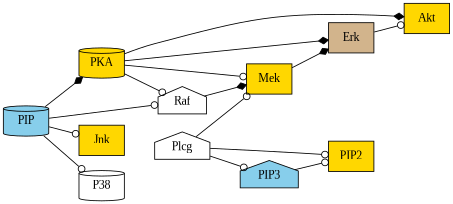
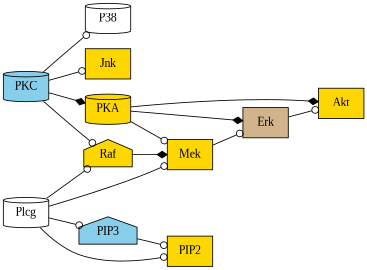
  digraph {
    fontname="Liberation Serif"
    rankdir=LR
    node [fillcolor=gold fontname="Liberation Serif" shape=box style=filled]
    edge [arrowhead=odot fontname="Liberation Serif"]
-   PKC [fillcolor=skyblue shape=cylinder label=PIP]
+   PKC [fillcolor=skyblue shape=cylinder]
    PKA [shape=cylinder]
    Jnk
    P38 [fillcolor=white shape=cylinder]
-   Raf [fillcolor=white shape=house]
+   Raf [shape=house]
    Mek
    Erk [fillcolor=tan]
    Akt
-   Plcg [fillcolor=white shape=house]
+   Plcg [fillcolor=white shape=cylinder]
    PIP3 [fillcolor=skyblue shape=house]
    PIP2
    PKC -> PKA [arrowhead=diamond]
    PKC -> Jnk
    PKC -> P38
    PKC -> Raf
-   PKA -> Raf
+   Plcg -> Raf
    PKA -> Mek
    PKA -> Erk [arrowhead=diamond]
    PKA -> Akt [arrowhead=diamond]
    Raf -> Mek [arrowhead=diamond]
-   Mek -> Erk [arrowhead=diamond]
+   Mek -> Erk
    Erk -> Akt
    Plcg -> Mek
    Plcg -> PIP3
    Plcg -> PIP2
    PIP3 -> PIP2
  }
